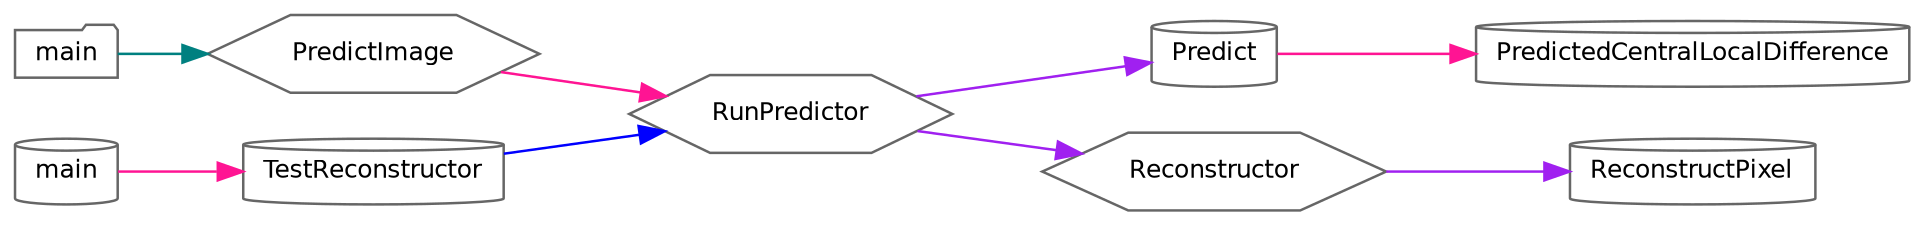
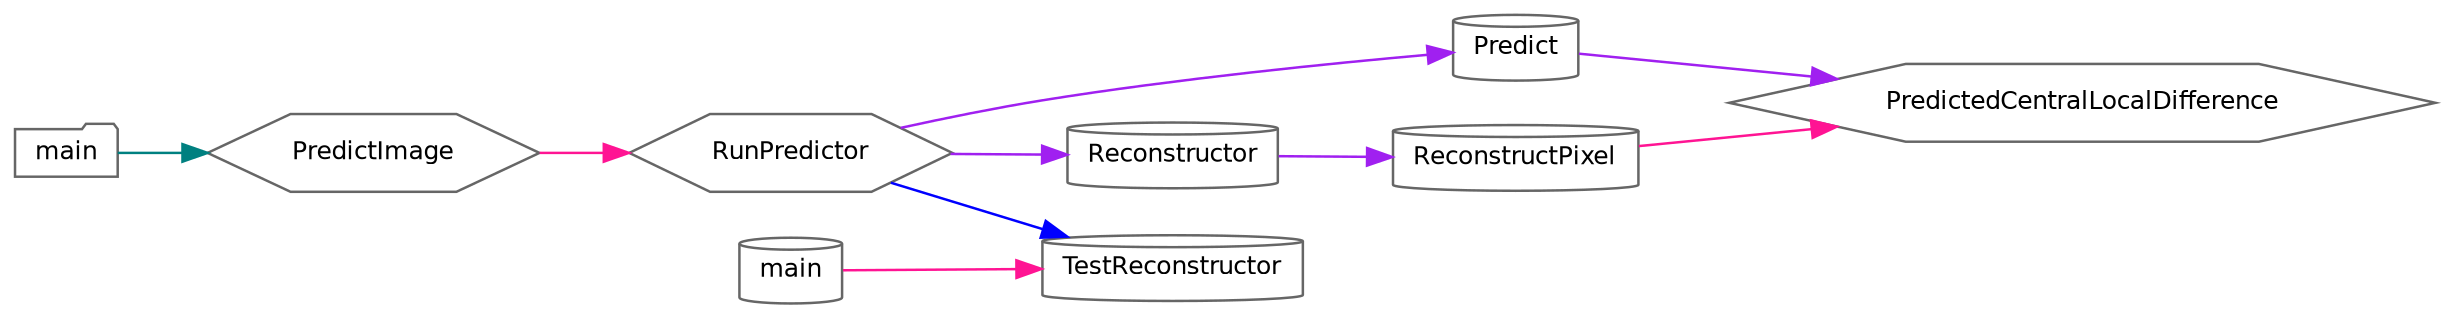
  digraph {
    rankdir=RL
    node [color=grey40 fillcolor=white fontname=Helvetica fontsize=10 shape=cylinder style=filled]
    edge [color=deeppink dir=back fontname=Helvetica fontsize=10 labelfontname=Helvetica labelfontsize=10 style=solid]
-   n1 [height=0.2 label=PredictedCentralLocalDifference width=0.4]
+   n1 [height=0.2 label=PredictedCentralLocalDifference shape=hexagon width=0.4]
    n2 [height=0.2 label=Predict width=0.4]
    n3 [height=0.2 label=ReconstructPixel width=0.4]
    n4 [height=0.2 label=RunPredictor shape=hexagon width=0.4]
-   n5 [height=0.2 label=Reconstructor shape=hexagon width=0.4]
+   n5 [height=0.2 label=Reconstructor width=0.4]
    n6 [height=0.2 label=PredictImage shape=hexagon width=0.4]
    n7 [height=0.2 label=TestReconstructor width=0.4]
    n8 [height=0.2 label=main shape=folder width=0.4]
    n9 [height=0.2 label=main width=0.4]
-   n1 -> n2
+   n1 -> n2 [color=purple]
+   n1 -> n3
    n2 -> n4 [color=purple]
    n3 -> n5 [color=purple]
    n4 -> n6
-   n4 -> n7 [color=blue]
+   n7 -> n4 [color=blue]
    n5 -> n4 [color=purple]
    n6 -> n8 [color=teal]
    n7 -> n9
  }
